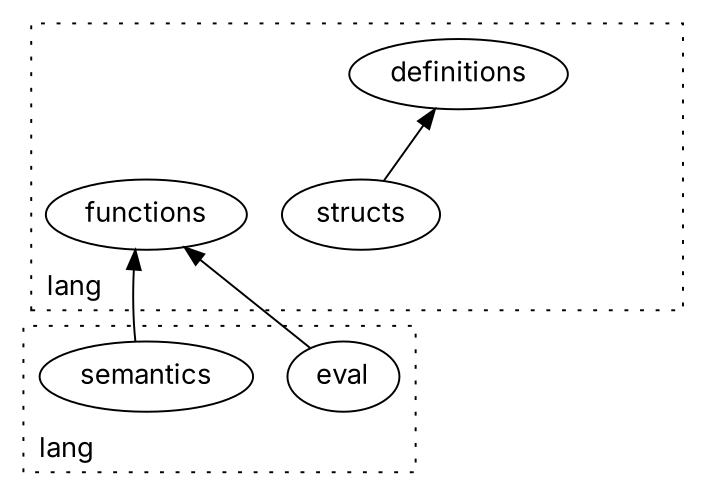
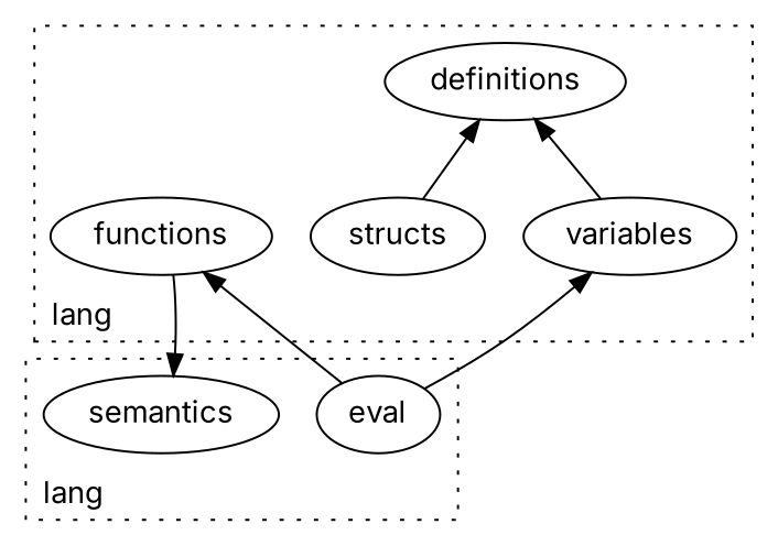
  digraph {
    fontname=Inter
    rankdir=BT
    node [fontname=Inter]
    edge [fontname=Inter]
+   variables
    definitions
    structs
    functions
    semantics
    eval
    subgraph cluster_1 {
      label=lang
      labeljust=l
      style=dotted
+     variables
      definitions
      structs
      functions
    }
    subgraph cluster_2 {
      label=btrfs
      labeljust=l
      style=dotted
    }
    subgraph cluster_3 {
      label=lang
      labeljust=l
      style=dotted
      semantics
      eval
    }
+   variables -> definitions
    structs -> definitions
-   semantics -> functions
+   functions -> semantics
+   eval -> variables
    eval -> functions
  }
